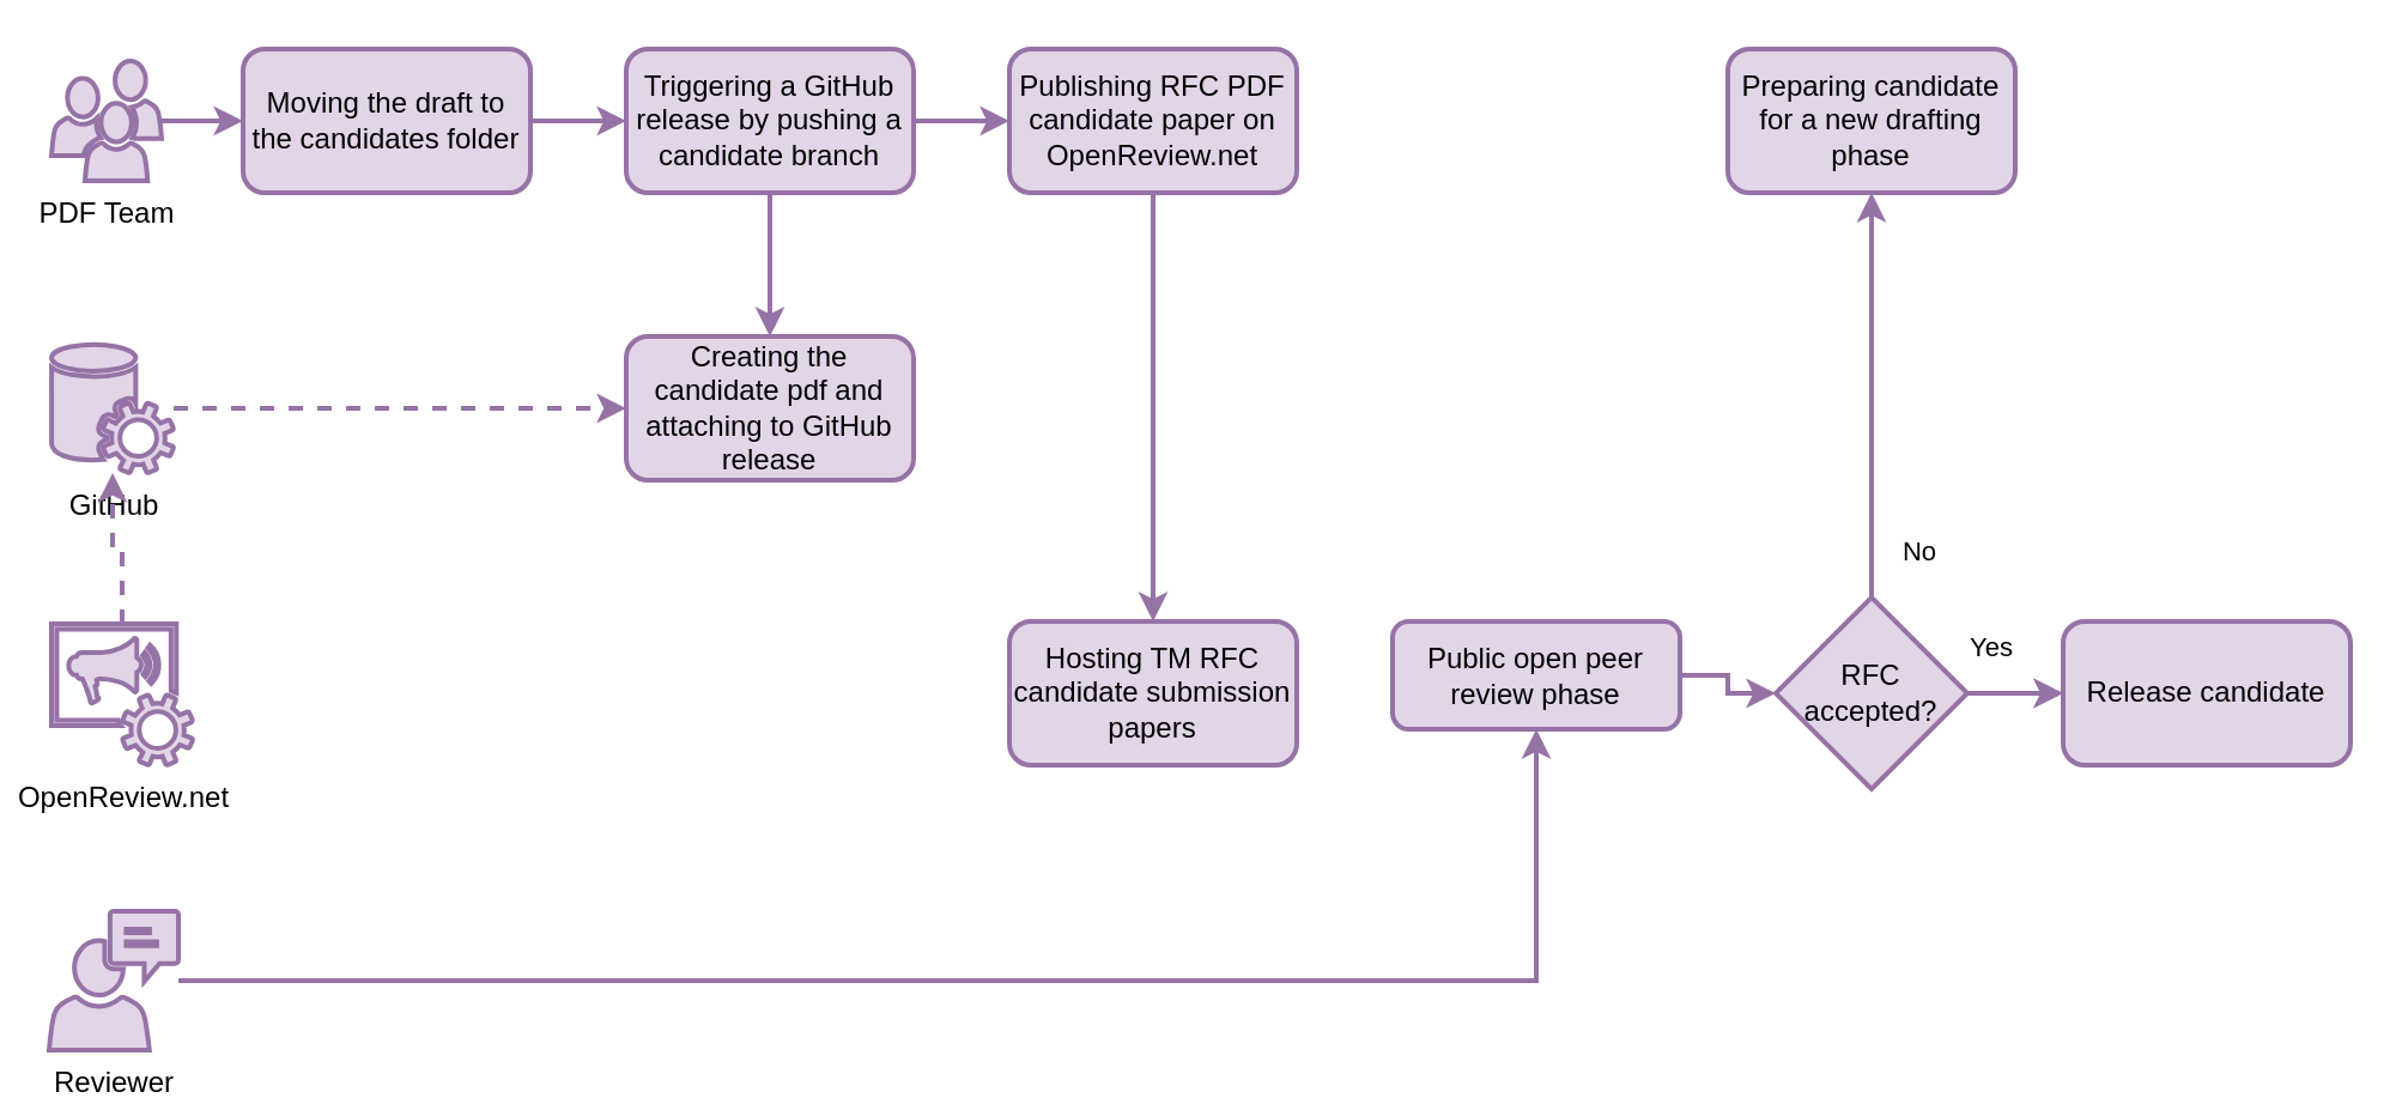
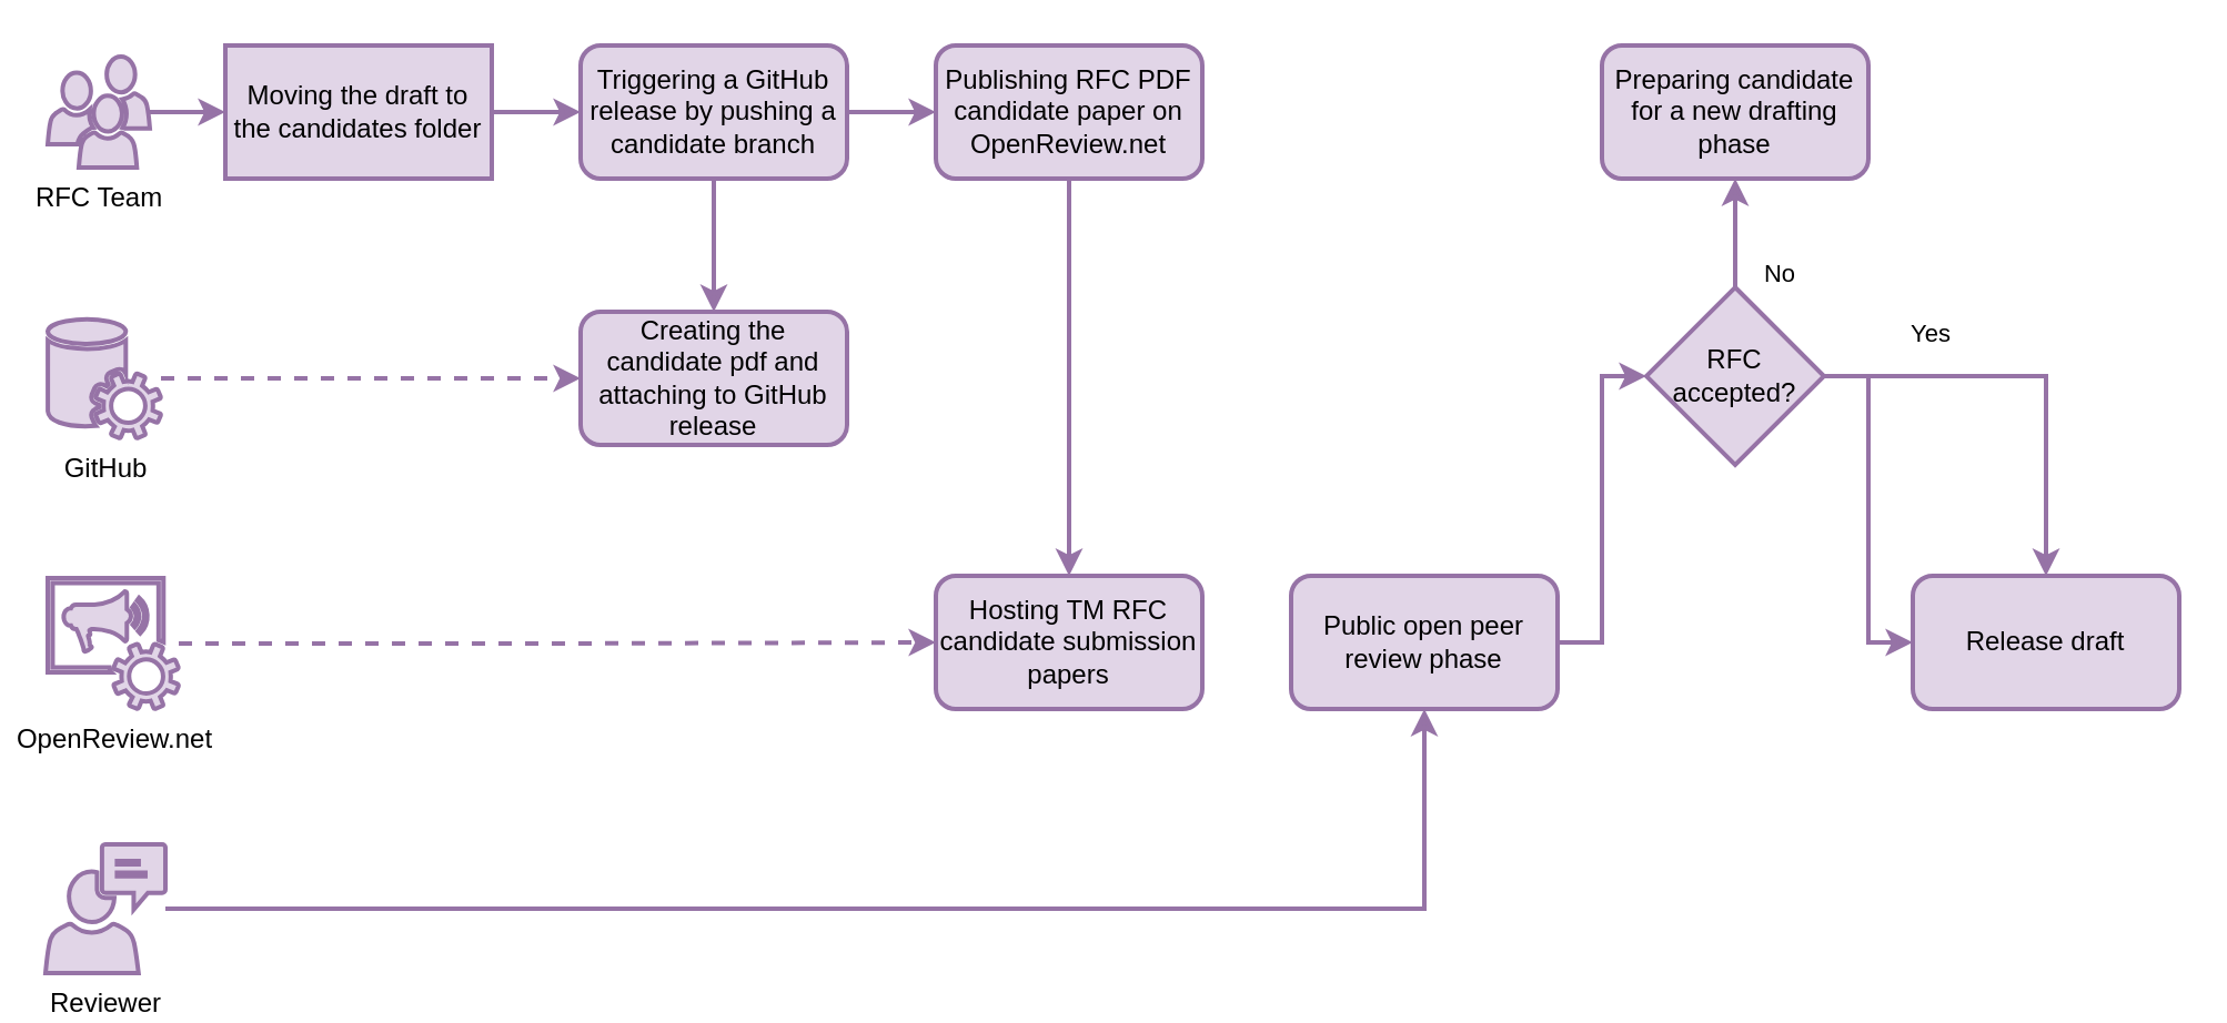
  <mxCell id="0" />
  <mxCell id="1" parent="0" />
  <mxCell id="2" style="edgeStyle=orthogonalEdgeStyle;rounded=0;orthogonalLoop=1;jettySize=auto;html=1;fillColor=#e1d5e7;strokeColor=#9673a6;strokeWidth=2;" edge="1" parent="1" source="3" target="8"><mxGeometry relative="1" as="geometry" /></mxCell>
- <mxCell id="3" value="Moving the draft to the candidates folder" style="rounded=1;whiteSpace=wrap;html=1;fillColor=#e1d5e7;strokeColor=#9673a6;strokeWidth=2;" vertex="1" parent="1"><mxGeometry x="101" y="20" width="120" height="60" as="geometry" /></mxCell>
+ <mxCell id="3" value="Moving the draft to the candidates folder" style="whiteSpace=wrap;html=1;fillColor=#e1d5e7;strokeColor=#9673a6;strokeWidth=2;rounded=0;" vertex="1" parent="1"><mxGeometry x="101" y="20" width="120" height="60" as="geometry" /></mxCell>
  <mxCell id="4" style="edgeStyle=orthogonalEdgeStyle;rounded=0;orthogonalLoop=1;jettySize=auto;html=1;entryX=0;entryY=0.5;entryDx=0;entryDy=0;fillColor=#e1d5e7;strokeColor=#9673a6;strokeWidth=2;" edge="1" parent="1" source="5" target="3"><mxGeometry relative="1" as="geometry" /></mxCell>
- <mxCell id="5" value="PDF Team" style="pointerEvents=1;shadow=0;dashed=0;html=1;strokeColor=#9673a6;fillColor=#e1d5e7;labelPosition=center;verticalLabelPosition=bottom;verticalAlign=top;outlineConnect=0;align=center;shape=mxgraph.office.users.users;strokeWidth=2;" vertex="1" parent="1"><mxGeometry x="21" y="25" width="46" height="50" as="geometry" /></mxCell>
+ <mxCell id="5" value="RFC Team" style="pointerEvents=1;shadow=0;dashed=0;html=1;strokeColor=#9673a6;fillColor=#e1d5e7;labelPosition=center;verticalLabelPosition=bottom;verticalAlign=top;outlineConnect=0;align=center;shape=mxgraph.office.users.users;strokeWidth=2;" vertex="1" parent="1"><mxGeometry x="21" y="25" width="46" height="50" as="geometry" /></mxCell>
  <mxCell id="6" style="edgeStyle=orthogonalEdgeStyle;rounded=0;orthogonalLoop=1;jettySize=auto;html=1;entryX=0.5;entryY=0;entryDx=0;entryDy=0;fillColor=#e1d5e7;strokeColor=#9673a6;strokeWidth=2;" edge="1" parent="1" source="8" target="11"><mxGeometry relative="1" as="geometry" /></mxCell>
  <mxCell id="7" style="edgeStyle=orthogonalEdgeStyle;rounded=0;orthogonalLoop=1;jettySize=auto;html=1;fillColor=#e1d5e7;strokeColor=#9673a6;strokeWidth=2;" edge="1" parent="1" source="8" target="15"><mxGeometry relative="1" as="geometry" /></mxCell>
  <mxCell id="8" value="Triggering a GitHub release by pushing a candidate branch" style="rounded=1;whiteSpace=wrap;html=1;fillColor=#e1d5e7;strokeColor=#9673a6;strokeWidth=2;" vertex="1" parent="1"><mxGeometry x="261" y="20" width="120" height="60" as="geometry" /></mxCell>
  <mxCell id="9" style="edgeStyle=orthogonalEdgeStyle;rounded=0;orthogonalLoop=1;jettySize=auto;html=1;dashed=1;fillColor=#e1d5e7;strokeColor=#9673a6;strokeWidth=2;" edge="1" parent="1" source="10" target="11"><mxGeometry relative="1" as="geometry" /></mxCell>
  <mxCell id="10" value="GitHub" style="pointerEvents=1;shadow=0;dashed=0;html=1;strokeColor=#9673a6;fillColor=#e1d5e7;labelPosition=center;verticalLabelPosition=bottom;verticalAlign=top;outlineConnect=0;align=center;shape=mxgraph.office.services.central_management_service;strokeWidth=2;" vertex="1" parent="1"><mxGeometry x="21" y="143" width="51" height="54" as="geometry" /></mxCell>
  <mxCell id="11" value="Creating the candidate pdf and attaching to GitHub release" style="rounded=1;whiteSpace=wrap;html=1;fillColor=#e1d5e7;strokeColor=#9673a6;strokeWidth=2;" vertex="1" parent="1"><mxGeometry x="261" y="140" width="120" height="60" as="geometry" /></mxCell>
- <mxCell id="12" style="edgeStyle=orthogonalEdgeStyle;rounded=0;orthogonalLoop=1;jettySize=auto;html=1;dashed=1;fillColor=#e1d5e7;strokeColor=#9673a6;strokeWidth=2;" edge="1" parent="1" source="13" target="10"><mxGeometry relative="1" as="geometry" /></mxCell>
+ <mxCell id="12" style="edgeStyle=orthogonalEdgeStyle;rounded=0;orthogonalLoop=1;jettySize=auto;html=1;entryX=0;entryY=0.5;entryDx=0;entryDy=0;dashed=1;fillColor=#e1d5e7;strokeColor=#9673a6;strokeWidth=2;" edge="1" parent="1" source="13" target="16"><mxGeometry relative="1" as="geometry" /></mxCell>
  <mxCell id="13" value="OpenReview.net" style="pointerEvents=1;shadow=0;dashed=0;html=1;strokeColor=#9673a6;fillColor=#e1d5e7;labelPosition=center;verticalLabelPosition=bottom;verticalAlign=top;outlineConnect=0;align=center;shape=mxgraph.office.services.conference_announcement_service;strokeWidth=2;" vertex="1" parent="1"><mxGeometry x="21" y="260" width="59" height="59" as="geometry" /></mxCell>
  <mxCell id="14" style="edgeStyle=orthogonalEdgeStyle;rounded=0;orthogonalLoop=1;jettySize=auto;html=1;fillColor=#e1d5e7;strokeColor=#9673a6;strokeWidth=2;" edge="1" parent="1" source="15" target="16"><mxGeometry relative="1" as="geometry" /></mxCell>
  <mxCell id="15" value="Publishing RFC PDF candidate paper on OpenReview.net" style="rounded=1;whiteSpace=wrap;html=1;fillColor=#e1d5e7;strokeColor=#9673a6;strokeWidth=2;" vertex="1" parent="1"><mxGeometry x="421" y="20" width="120" height="60" as="geometry" /></mxCell>
  <mxCell id="16" value="Hosting TM RFC candidate submission papers" style="rounded=1;whiteSpace=wrap;html=1;fillColor=#e1d5e7;strokeColor=#9673a6;strokeWidth=2;" vertex="1" parent="1"><mxGeometry x="421" y="259" width="120" height="60" as="geometry" /></mxCell>
  <mxCell id="17" style="edgeStyle=orthogonalEdgeStyle;rounded=0;orthogonalLoop=1;jettySize=auto;html=1;entryX=0;entryY=0.5;entryDx=0;entryDy=0;fillColor=#e1d5e7;strokeColor=#9673a6;strokeWidth=2;" edge="1" parent="1" source="18" target="24"><mxGeometry relative="1" as="geometry" /></mxCell>
- <mxCell id="18" value="Public open peer review phase" style="rounded=1;whiteSpace=wrap;html=1;fillColor=#e1d5e7;strokeColor=#9673a6;strokeWidth=2;" vertex="1" parent="1"><mxGeometry x="581" y="259" width="120" height="45" as="geometry" /></mxCell>
+ <mxCell id="18" value="Public open peer review phase" style="rounded=1;whiteSpace=wrap;html=1;fillColor=#e1d5e7;strokeColor=#9673a6;strokeWidth=2;" vertex="1" parent="1"><mxGeometry x="581" y="259" width="120" height="60" as="geometry" /></mxCell>
  <mxCell id="19" style="edgeStyle=orthogonalEdgeStyle;rounded=0;orthogonalLoop=1;jettySize=auto;html=1;entryX=0.5;entryY=1;entryDx=0;entryDy=0;fillColor=#e1d5e7;strokeColor=#9673a6;strokeWidth=2;" edge="1" parent="1" source="20" target="18"><mxGeometry relative="1" as="geometry" /></mxCell>
  <mxCell id="20" value="Reviewer" style="pointerEvents=1;shadow=0;dashed=0;html=1;strokeColor=#9673a6;fillColor=#e1d5e7;labelPosition=center;verticalLabelPosition=bottom;verticalAlign=top;outlineConnect=0;align=center;shape=mxgraph.office.users.communications;strokeWidth=2;" vertex="1" parent="1"><mxGeometry x="20" y="380" width="54" height="58" as="geometry" /></mxCell>
  <mxCell id="21" value="No" style="edgeStyle=orthogonalEdgeStyle;rounded=0;orthogonalLoop=1;jettySize=auto;html=1;exitX=0.5;exitY=0;exitDx=0;exitDy=0;entryX=0.5;entryY=1;entryDx=0;entryDy=0;fillColor=#e1d5e7;strokeColor=#9673a6;strokeWidth=2;" edge="1" parent="1" source="24" target="25"><mxGeometry x="-0.775" y="-20" relative="1" as="geometry"><mxPoint as="offset" /></mxGeometry></mxCell>
  <mxCell id="22" style="edgeStyle=orthogonalEdgeStyle;rounded=0;orthogonalLoop=1;jettySize=auto;html=1;exitX=1;exitY=0.5;exitDx=0;exitDy=0;entryX=0;entryY=0.5;entryDx=0;entryDy=0;fillColor=#e1d5e7;strokeColor=#9673a6;strokeWidth=2;" edge="1" parent="1" source="24" target="26"><mxGeometry relative="1" as="geometry" /></mxCell>
  <mxCell id="23" value="Yes" style="edgeStyle=orthogonalEdgeStyle;rounded=0;orthogonalLoop=1;jettySize=auto;html=1;strokeWidth=2;fillColor=#e1d5e7;strokeColor=#9673a6;" edge="1" parent="1" source="24" target="26"><mxGeometry x="-0.5" y="19" relative="1" as="geometry"><mxPoint as="offset" /></mxGeometry></mxCell>
- <mxCell id="24" value="RFC accepted?" style="rhombus;whiteSpace=wrap;html=1;fillColor=#e1d5e7;strokeColor=#9673a6;strokeWidth=2;" vertex="1" parent="1"><mxGeometry x="741" y="249" width="80" height="80" as="geometry" /></mxCell>
+ <mxCell id="24" value="RFC accepted?" style="rhombus;whiteSpace=wrap;html=1;fillColor=#e1d5e7;strokeColor=#9673a6;strokeWidth=2;" vertex="1" parent="1"><mxGeometry x="741" y="129" width="80" height="80" as="geometry" /></mxCell>
  <mxCell id="25" value="Preparing candidate for a new drafting phase" style="rounded=1;whiteSpace=wrap;html=1;fillColor=#e1d5e7;strokeColor=#9673a6;strokeWidth=2;" vertex="1" parent="1"><mxGeometry x="721" y="20" width="120" height="60" as="geometry" /></mxCell>
- <mxCell id="26" value="Release candidate" style="rounded=1;whiteSpace=wrap;html=1;fillColor=#e1d5e7;strokeColor=#9673a6;strokeWidth=2;" vertex="1" parent="1"><mxGeometry x="861" y="259" width="120" height="60" as="geometry" /></mxCell>
+ <mxCell id="26" value="Release draft" style="rounded=1;whiteSpace=wrap;html=1;fillColor=#e1d5e7;strokeColor=#9673a6;strokeWidth=2;" vertex="1" parent="1"><mxGeometry x="861" y="259" width="120" height="60" as="geometry" /></mxCell>
